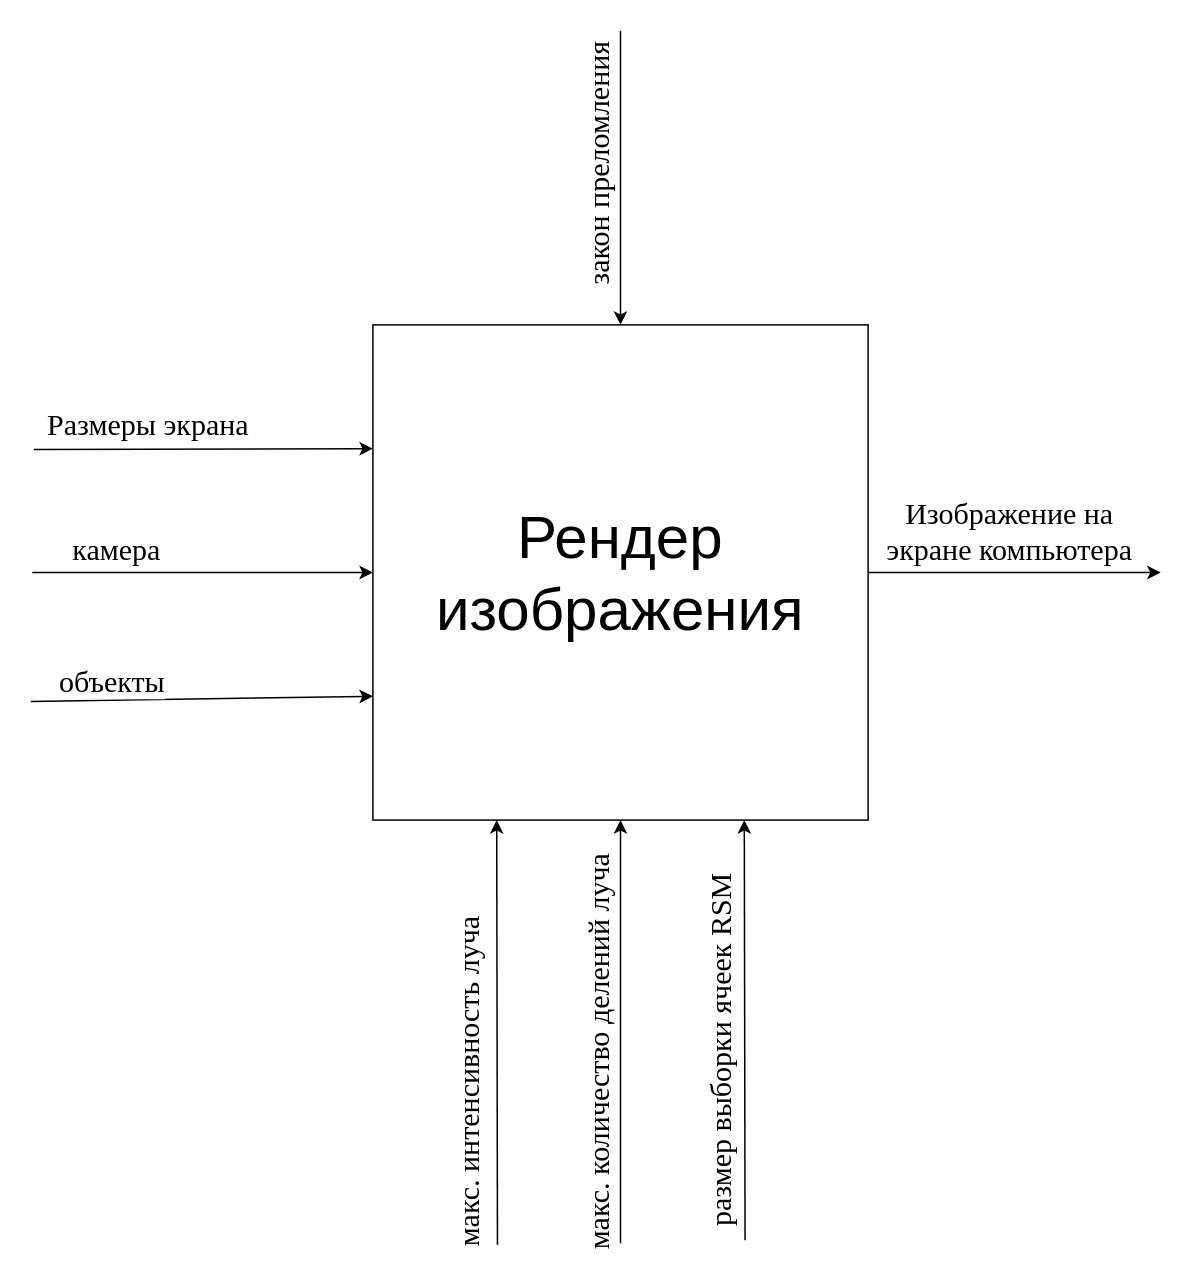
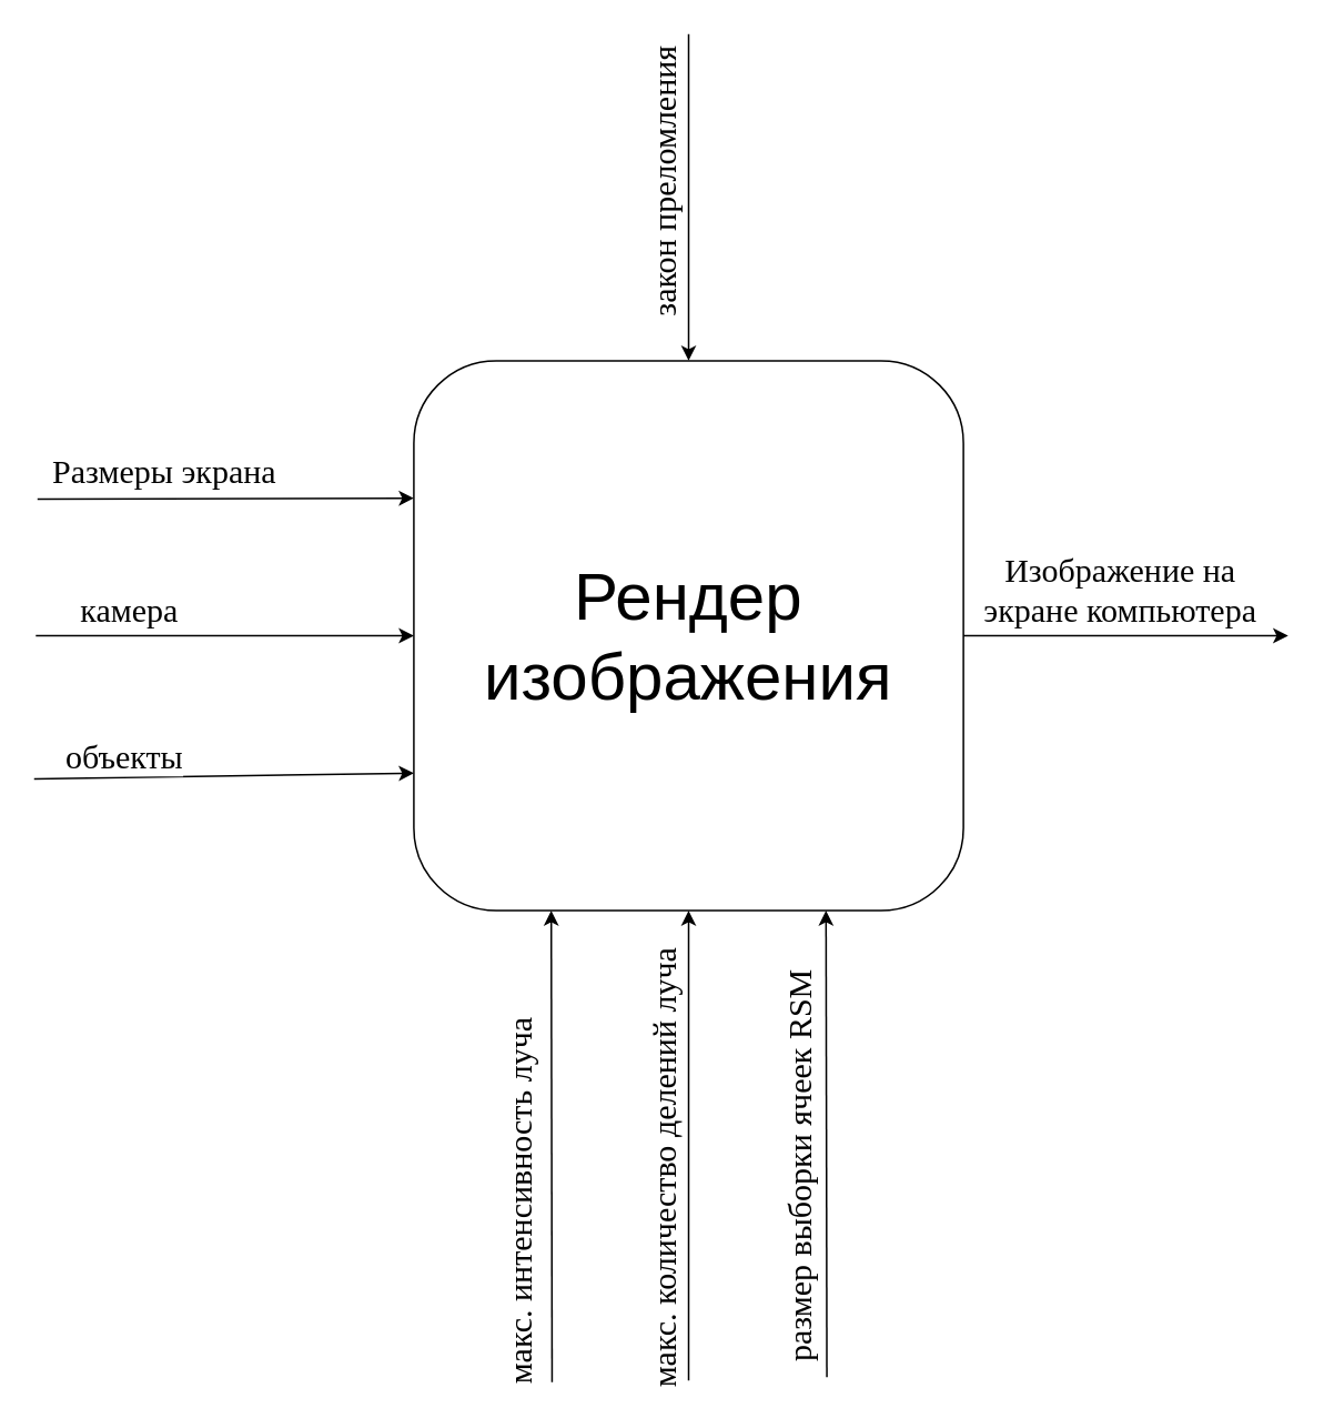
  <mxCell id="0" />
  <mxCell id="1" parent="0" />
- <mxCell id="2" value="&lt;font style=&quot;font-size: 40px;&quot;&gt;Рендер изображения&lt;/font&gt;" style="whiteSpace=wrap;html=1;aspect=fixed;" vertex="1" parent="1"><mxGeometry x="248" y="216" width="330" height="330" as="geometry" /></mxCell>
+ <mxCell id="2" value="&lt;font style=&quot;font-size: 40px;&quot;&gt;Рендер изображения&lt;/font&gt;" style="whiteSpace=wrap;html=1;aspect=fixed;rounded=1;" vertex="1" parent="1"><mxGeometry x="248" y="216" width="330" height="330" as="geometry" /></mxCell>
  <mxCell id="3" value="" style="endArrow=classic;html=1;rounded=0;entryX=0;entryY=0.25;entryDx=0;entryDy=0;" edge="1" parent="1" target="2"><mxGeometry width="50" height="50" relative="1" as="geometry"><mxPoint x="22" y="299" as="sourcePoint" /><mxPoint x="-38" y="344" as="targetPoint" /></mxGeometry></mxCell>
  <mxCell id="4" value="&lt;font face=&quot;Times New Roman&quot; style=&quot;font-size: 20px;&quot;&gt;Размеры экрана&lt;/font&gt;" style="edgeLabel;html=1;align=center;verticalAlign=middle;resizable=0;points=[];" vertex="1" connectable="0" parent="3"><mxGeometry x="-0.589" relative="1" as="geometry"><mxPoint x="30" y="-17" as="offset" /></mxGeometry></mxCell>
  <mxCell id="5" value="" style="endArrow=classic;html=1;rounded=0;entryX=0;entryY=0.5;entryDx=0;entryDy=0;" edge="1" parent="1" target="2"><mxGeometry width="50" height="50" relative="1" as="geometry"><mxPoint x="21" y="381" as="sourcePoint" /><mxPoint x="-22" y="400" as="targetPoint" /></mxGeometry></mxCell>
  <mxCell id="6" value="&lt;font style=&quot;font-size: 20px;&quot; face=&quot;Times New Roman&quot;&gt;камера&lt;/font&gt;" style="edgeLabel;html=1;align=center;verticalAlign=middle;resizable=0;points=[];" vertex="1" connectable="0" parent="5"><mxGeometry x="-0.393" y="2" relative="1" as="geometry"><mxPoint x="-14" y="-15" as="offset" /></mxGeometry></mxCell>
  <mxCell id="7" value="" style="endArrow=classic;html=1;rounded=0;entryX=0;entryY=0.75;entryDx=0;entryDy=0;" edge="1" parent="1" target="2"><mxGeometry width="50" height="50" relative="1" as="geometry"><mxPoint x="20" y="467" as="sourcePoint" /><mxPoint x="-59" y="471" as="targetPoint" /></mxGeometry></mxCell>
  <mxCell id="8" value="&lt;font face=&quot;Times New Roman&quot; style=&quot;font-size: 20px;&quot;&gt;объекты&lt;/font&gt;" style="edgeLabel;html=1;align=center;verticalAlign=middle;resizable=0;points=[];" vertex="1" connectable="0" parent="7"><mxGeometry x="-0.075" y="1" relative="1" as="geometry"><mxPoint x="-51" y="-12" as="offset" /></mxGeometry></mxCell>
  <mxCell id="9" value="" style="endArrow=classic;html=1;rounded=0;entryX=0.5;entryY=0;entryDx=0;entryDy=0;" edge="1" parent="1" target="2"><mxGeometry width="50" height="50" relative="1" as="geometry"><mxPoint x="413" y="20" as="sourcePoint" /><mxPoint x="405" y="108" as="targetPoint" /></mxGeometry></mxCell>
  <mxCell id="10" value="&lt;font style=&quot;font-size: 20px;&quot; face=&quot;Times New Roman&quot;&gt;закон преломления&lt;/font&gt;" style="edgeLabel;html=1;align=center;verticalAlign=middle;resizable=0;points=[];rotation=-90;" vertex="1" connectable="0" parent="9"><mxGeometry x="0.158" y="2" relative="1" as="geometry"><mxPoint x="-18" y="-23" as="offset" /></mxGeometry></mxCell>
  <mxCell id="11" value="" style="endArrow=classic;html=1;rounded=0;entryX=0.25;entryY=1;entryDx=0;entryDy=0;" edge="1" parent="1" target="2"><mxGeometry width="50" height="50" relative="1" as="geometry"><mxPoint x="331" y="829" as="sourcePoint" /><mxPoint x="380" y="759" as="targetPoint" /></mxGeometry></mxCell>
  <mxCell id="12" value="&lt;font style=&quot;font-size: 20px;&quot; face=&quot;Times New Roman&quot;&gt;макс. интенсивность луча&lt;/font&gt;" style="edgeLabel;html=1;align=center;verticalAlign=middle;resizable=0;points=[];rotation=-90;" vertex="1" connectable="0" parent="11"><mxGeometry x="-0.764" y="-3" relative="1" as="geometry"><mxPoint x="-23" y="-75" as="offset" /></mxGeometry></mxCell>
  <mxCell id="13" value="" style="endArrow=classic;html=1;rounded=0;entryX=0.5;entryY=1;entryDx=0;entryDy=0;" edge="1" parent="1" target="2"><mxGeometry width="50" height="50" relative="1" as="geometry"><mxPoint x="413" y="828" as="sourcePoint" /><mxPoint x="433" y="719" as="targetPoint" /></mxGeometry></mxCell>
  <mxCell id="14" value="&lt;font style=&quot;font-size: 20px;&quot; face=&quot;Times New Roman&quot;&gt;макс. количество делений луча&lt;/font&gt;" style="edgeLabel;html=1;align=center;verticalAlign=middle;resizable=0;points=[];rotation=-90;" vertex="1" connectable="0" parent="13"><mxGeometry x="-0.25" y="-1" relative="1" as="geometry"><mxPoint x="-17" y="-20" as="offset" /></mxGeometry></mxCell>
  <mxCell id="15" value="" style="endArrow=classic;html=1;rounded=0;entryX=0.75;entryY=1;entryDx=0;entryDy=0;" edge="1" parent="1" target="2"><mxGeometry width="50" height="50" relative="1" as="geometry"><mxPoint x="496" y="826" as="sourcePoint" /><mxPoint x="603" y="667" as="targetPoint" /></mxGeometry></mxCell>
  <mxCell id="16" value="&lt;font style=&quot;font-size: 20px;&quot; face=&quot;Times New Roman&quot;&gt;размер выборки ячеек RSM&lt;/font&gt;" style="edgeLabel;html=1;align=center;verticalAlign=middle;resizable=0;points=[];rotation=-90;" vertex="1" connectable="0" parent="15"><mxGeometry x="-0.319" y="-1" relative="1" as="geometry"><mxPoint x="-18" y="-31" as="offset" /></mxGeometry></mxCell>
  <mxCell id="17" value="" style="endArrow=classic;html=1;rounded=0;exitX=1;exitY=0.5;exitDx=0;exitDy=0;" edge="1" parent="1" source="2"><mxGeometry width="50" height="50" relative="1" as="geometry"><mxPoint x="614" y="421" as="sourcePoint" /><mxPoint x="773" y="381" as="targetPoint" /></mxGeometry></mxCell>
  <mxCell id="18" value="&lt;font style=&quot;font-size: 20px;&quot; face=&quot;Times New Roman&quot;&gt;Изображение на&lt;br&gt;экране компьютера&lt;/font&gt;" style="edgeLabel;html=1;align=center;verticalAlign=middle;resizable=0;points=[];" vertex="1" connectable="0" parent="17"><mxGeometry x="-0.061" y="1" relative="1" as="geometry"><mxPoint x="1" y="-28" as="offset" /></mxGeometry></mxCell>
